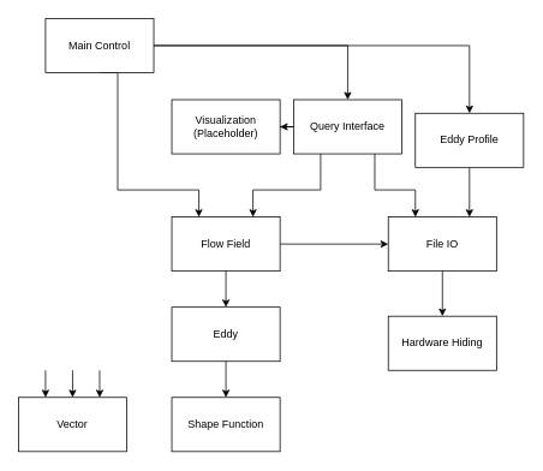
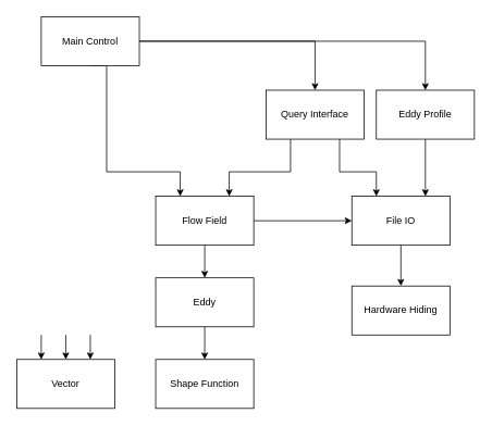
  <mxCell id="0" />
  <mxCell id="1" parent="0" />
  <mxCell id="2" style="edgeStyle=orthogonalEdgeStyle;rounded=0;orthogonalLoop=1;jettySize=auto;html=1;exitX=0.75;exitY=1;exitDx=0;exitDy=0;entryX=0.25;entryY=0;entryDx=0;entryDy=0;" edge="1" parent="1" source="5" target="16"><mxGeometry relative="1" as="geometry"><Array as="points"><mxPoint x="415" y="210" /><mxPoint x="460" y="210" /></Array></mxGeometry></mxCell>
  <mxCell id="3" style="edgeStyle=orthogonalEdgeStyle;rounded=0;orthogonalLoop=1;jettySize=auto;html=1;exitX=0.25;exitY=1;exitDx=0;exitDy=0;entryX=0.75;entryY=0;entryDx=0;entryDy=0;" edge="1" parent="1" source="5" target="12"><mxGeometry relative="1" as="geometry"><Array as="points"><mxPoint x="355" y="210" /><mxPoint x="280" y="210" /></Array></mxGeometry></mxCell>
- <mxCell id="4" value="" style="edgeStyle=orthogonalEdgeStyle;rounded=0;orthogonalLoop=1;jettySize=auto;html=1;" edge="1" parent="1" source="5" target="22"><mxGeometry relative="1" as="geometry" /></mxCell>
  <mxCell id="5" value="Query Interface" style="rounded=0;whiteSpace=wrap;html=1;" vertex="1" parent="1"><mxGeometry x="325" y="110" width="120" height="60" as="geometry" /></mxCell>
  <mxCell id="6" style="edgeStyle=orthogonalEdgeStyle;rounded=0;orthogonalLoop=1;jettySize=auto;html=1;exitX=1;exitY=0.5;exitDx=0;exitDy=0;entryX=0.5;entryY=0;entryDx=0;entryDy=0;" edge="1" parent="1" source="9" target="14"><mxGeometry relative="1" as="geometry" /></mxCell>
  <mxCell id="7" style="edgeStyle=orthogonalEdgeStyle;rounded=0;orthogonalLoop=1;jettySize=auto;html=1;entryX=0.5;entryY=0;entryDx=0;entryDy=0;" edge="1" parent="1" source="9" target="5"><mxGeometry relative="1" as="geometry" /></mxCell>
  <mxCell id="8" style="edgeStyle=orthogonalEdgeStyle;rounded=0;orthogonalLoop=1;jettySize=auto;html=1;exitX=0.5;exitY=1;exitDx=0;exitDy=0;entryX=0.25;entryY=0;entryDx=0;entryDy=0;" edge="1" parent="1" source="9" target="12"><mxGeometry relative="1" as="geometry"><Array as="points"><mxPoint x="130" y="210" /><mxPoint x="220" y="210" /></Array></mxGeometry></mxCell>
  <mxCell id="9" value="Main Control" style="rounded=0;whiteSpace=wrap;html=1;" vertex="1" parent="1"><mxGeometry x="50" y="20" width="120" height="60" as="geometry" /></mxCell>
  <mxCell id="10" value="" style="edgeStyle=orthogonalEdgeStyle;rounded=0;orthogonalLoop=1;jettySize=auto;html=1;" edge="1" parent="1" source="12" target="19"><mxGeometry relative="1" as="geometry" /></mxCell>
  <mxCell id="11" value="" style="edgeStyle=orthogonalEdgeStyle;rounded=0;orthogonalLoop=1;jettySize=auto;html=1;" edge="1" parent="1" source="12" target="16"><mxGeometry relative="1" as="geometry" /></mxCell>
  <mxCell id="12" value="Flow Field" style="rounded=0;whiteSpace=wrap;html=1;" vertex="1" parent="1"><mxGeometry x="190" y="240" width="120" height="60" as="geometry" /></mxCell>
  <mxCell id="13" style="edgeStyle=orthogonalEdgeStyle;rounded=0;orthogonalLoop=1;jettySize=auto;html=1;exitX=0.5;exitY=1;exitDx=0;exitDy=0;entryX=0.75;entryY=0;entryDx=0;entryDy=0;" edge="1" parent="1" source="14" target="16"><mxGeometry relative="1" as="geometry" /></mxCell>
- <mxCell id="14" value="Eddy Profile" style="rounded=0;whiteSpace=wrap;html=1;" vertex="1" parent="1"><mxGeometry x="460" y="125" width="120" height="60" as="geometry" /></mxCell>
+ <mxCell id="14" value="Eddy Profile" style="rounded=0;whiteSpace=wrap;html=1;" vertex="1" parent="1"><mxGeometry x="460" y="110" width="120" height="60" as="geometry" /></mxCell>
  <mxCell id="15" value="" style="edgeStyle=orthogonalEdgeStyle;rounded=0;orthogonalLoop=1;jettySize=auto;html=1;" edge="1" parent="1" source="16" target="17"><mxGeometry relative="1" as="geometry" /></mxCell>
  <mxCell id="16" value="File IO" style="rounded=0;whiteSpace=wrap;html=1;" vertex="1" parent="1"><mxGeometry x="430" y="240" width="120" height="60" as="geometry" /></mxCell>
  <mxCell id="17" value="Hardware Hiding" style="rounded=0;whiteSpace=wrap;html=1;" vertex="1" parent="1"><mxGeometry x="430" y="350" width="120" height="60" as="geometry" /></mxCell>
  <mxCell id="18" value="" style="edgeStyle=orthogonalEdgeStyle;rounded=0;orthogonalLoop=1;jettySize=auto;html=1;" edge="1" parent="1" source="19" target="20"><mxGeometry relative="1" as="geometry" /></mxCell>
  <mxCell id="19" value="Eddy" style="rounded=0;whiteSpace=wrap;html=1;" vertex="1" parent="1"><mxGeometry x="190" y="340" width="120" height="60" as="geometry" /></mxCell>
  <mxCell id="20" value="Shape Function" style="rounded=0;whiteSpace=wrap;html=1;" vertex="1" parent="1"><mxGeometry x="190" y="440" width="120" height="60" as="geometry" /></mxCell>
  <mxCell id="21" value="Vector" style="rounded=0;whiteSpace=wrap;html=1;" vertex="1" parent="1"><mxGeometry x="20" y="440" width="120" height="60" as="geometry" /></mxCell>
- <mxCell id="22" value="&lt;div&gt;Visualization&lt;/div&gt;&lt;div&gt;(Placeholder)&lt;br&gt;&lt;/div&gt;" style="rounded=0;whiteSpace=wrap;html=1;" vertex="1" parent="1"><mxGeometry x="190" y="110" width="120" height="60" as="geometry" /></mxCell>
  <mxCell id="23" value="" style="endArrow=classic;html=1;rounded=0;entryX=0.25;entryY=0;entryDx=0;entryDy=0;" edge="1" parent="1" target="21"><mxGeometry width="50" height="50" relative="1" as="geometry"><mxPoint x="50" y="410" as="sourcePoint" /><mxPoint x="50" y="360" as="targetPoint" /></mxGeometry></mxCell>
  <mxCell id="24" value="" style="endArrow=classic;html=1;rounded=0;entryX=0.5;entryY=0;entryDx=0;entryDy=0;" edge="1" parent="1" target="21"><mxGeometry width="50" height="50" relative="1" as="geometry"><mxPoint x="80" y="410" as="sourcePoint" /><mxPoint x="60" y="450" as="targetPoint" /></mxGeometry></mxCell>
  <mxCell id="25" value="" style="endArrow=classic;html=1;rounded=0;entryX=0.75;entryY=0;entryDx=0;entryDy=0;" edge="1" parent="1" target="21"><mxGeometry width="50" height="50" relative="1" as="geometry"><mxPoint x="110" y="410" as="sourcePoint" /><mxPoint x="90" y="450" as="targetPoint" /></mxGeometry></mxCell>
